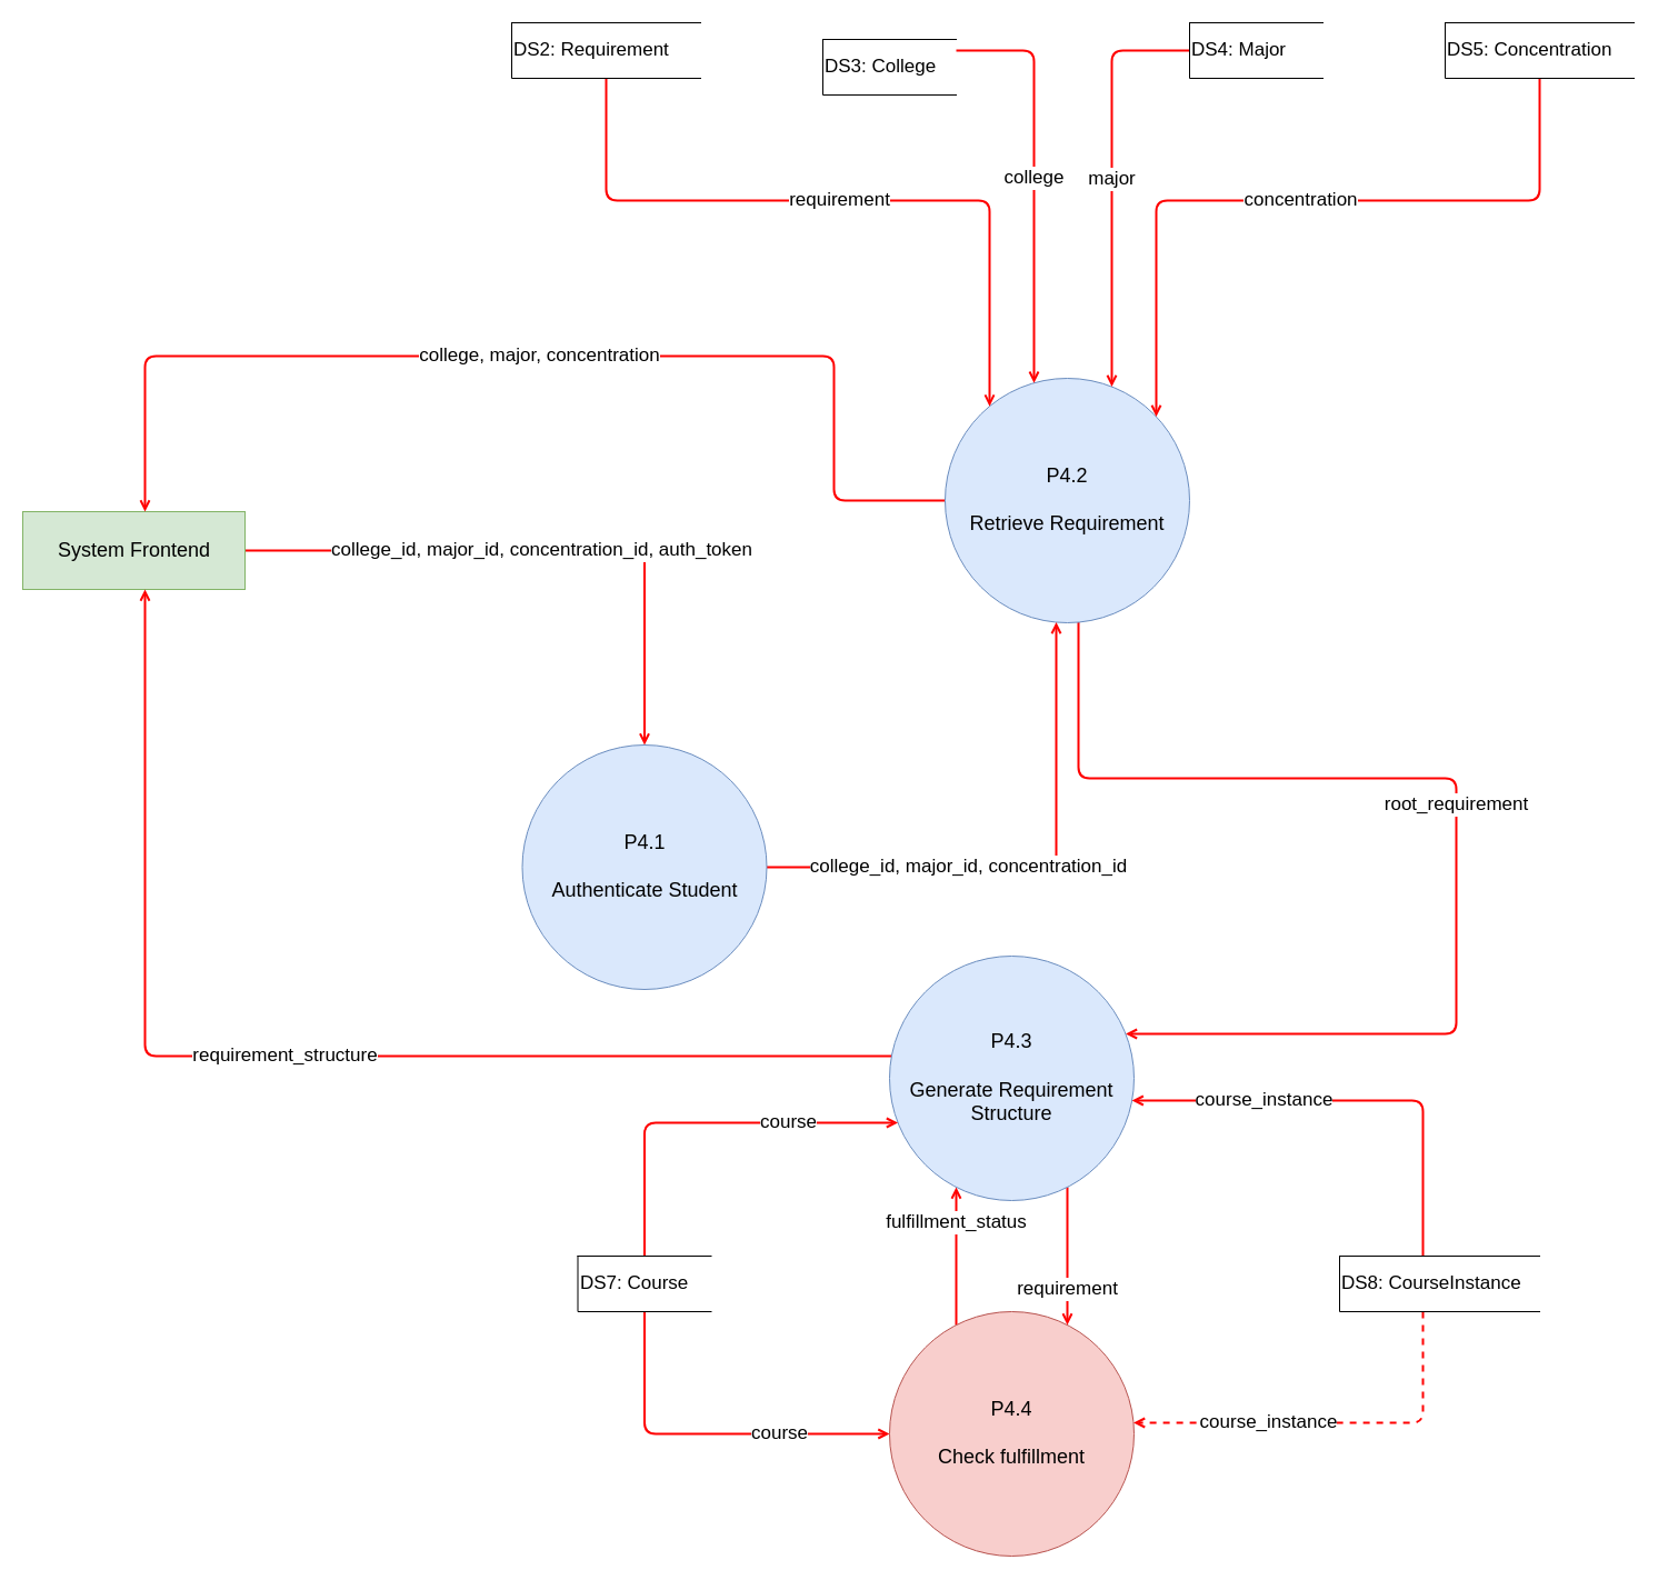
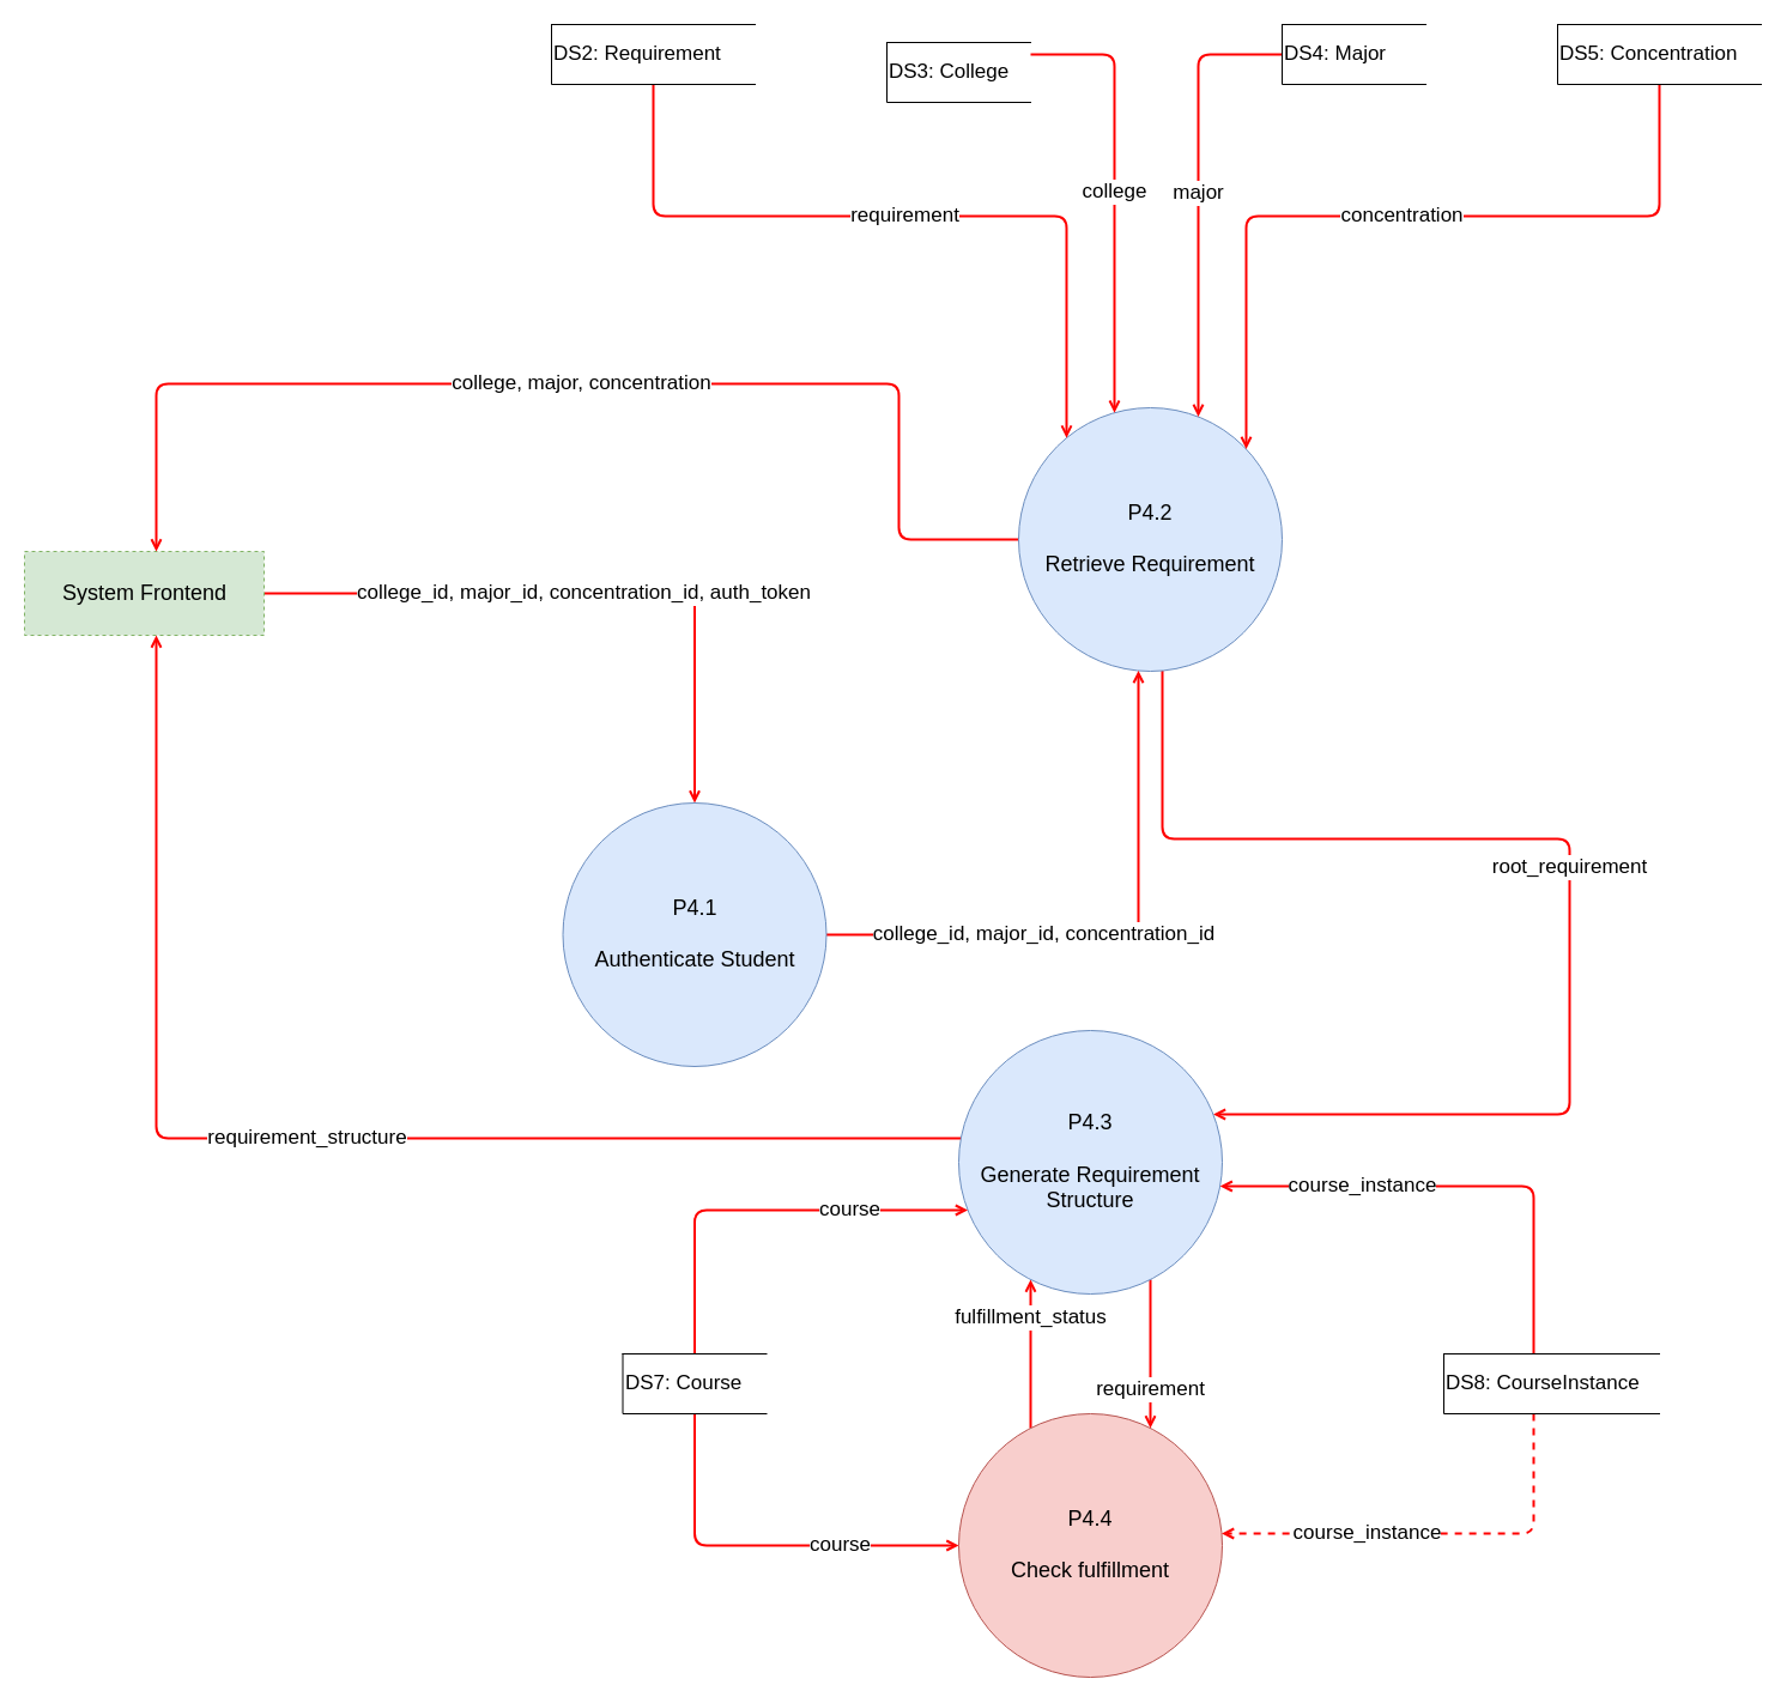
  <mxCell id="0" />
  <mxCell id="1" parent="0" />
  <mxCell id="2" value="college_id, major_id, concentration_id, auth_token" style="edgeStyle=orthogonalEdgeStyle;rounded=1;jumpStyle=arc;orthogonalLoop=1;jettySize=auto;html=1;endArrow=open;endFill=0;strokeColor=#FF0000;strokeWidth=2;fontSize=17;fontColor=#000000;" edge="1" parent="1" source="3" target="16"><mxGeometry relative="1" as="geometry"><mxPoint x="450" y="500" as="targetPoint" /></mxGeometry></mxCell>
- <mxCell id="3" value="System Frontend" style="html=1;dashed=0;whitespace=wrap;fillColor=#d5e8d4;strokeColor=#82b366;fontSize=18;" vertex="1" parent="1"><mxGeometry x="20" y="460" width="200" height="70" as="geometry" /></mxCell>
+ <mxCell id="3" value="System Frontend" style="html=1;dashed=1;whitespace=wrap;fillColor=#d5e8d4;strokeColor=#82b366;fontSize=18;" vertex="1" parent="1"><mxGeometry x="20" y="460" width="200" height="70" as="geometry" /></mxCell>
  <mxCell id="4" value="root_requirement" style="edgeStyle=orthogonalEdgeStyle;rounded=1;jumpStyle=arc;orthogonalLoop=1;jettySize=auto;html=1;endArrow=open;endFill=0;strokeColor=#FF0000;strokeWidth=2;fontSize=17;fontColor=#000000;" edge="1" parent="1" source="6" target="21"><mxGeometry relative="1" as="geometry"><mxPoint y="630" as="targetPoint" x="1620" /><Array as="points"><mxPoint x="970" y="700" /><mxPoint x="1310" y="700" /><mxPoint x="1310" y="930" /></Array></mxGeometry></mxCell>
  <mxCell id="5" value="college, major, concentration" style="edgeStyle=orthogonalEdgeStyle;rounded=1;jumpStyle=arc;orthogonalLoop=1;jettySize=auto;html=1;endArrow=open;endFill=0;strokeColor=#FF0000;strokeWidth=2;fontSize=17;fontColor=#000000;" edge="1" parent="1" source="6" target="3"><mxGeometry relative="1" as="geometry"><Array as="points"><mxPoint x="750" y="450" /><mxPoint x="750" y="320" /><mxPoint x="130" y="320" /></Array></mxGeometry></mxCell>
  <mxCell id="6" value="P4.2&lt;br&gt;&lt;br&gt;Retrieve Requirement" style="shape=ellipse;html=1;dashed=0;whitespace=wrap;aspect=fixed;perimeter=ellipsePerimeter;fillColor=#dae8fc;strokeColor=#6c8ebf;fontSize=18;whiteSpace=wrap;" vertex="1" parent="1"><mxGeometry x="850" y="340" width="220" height="220" as="geometry" /></mxCell>
  <mxCell id="7" value="college" style="edgeStyle=orthogonalEdgeStyle;rounded=1;jumpStyle=arc;orthogonalLoop=1;jettySize=auto;html=1;endArrow=open;endFill=0;strokeColor=#FF0000;strokeWidth=2;fontSize=17;fontColor=#000000;" edge="1" parent="1" source="8" target="6"><mxGeometry relative="1" as="geometry"><Array as="points"><mxPoint x="930" y="45" /></Array></mxGeometry></mxCell>
  <mxCell id="8" value="&lt;font color=&quot;#000000&quot; style=&quot;font-size: 17px&quot;&gt;DS3: College&lt;/font&gt;" style="html=1;dashed=0;whitespace=wrap;shape=partialRectangle;right=0;fillColor=none;fontColor=#FF0000;align=left;fontSize=17;" vertex="1" parent="1"><mxGeometry x="740" y="35" width="120" height="50" as="geometry" /></mxCell>
  <mxCell id="9" value="major" style="edgeStyle=orthogonalEdgeStyle;rounded=1;jumpStyle=arc;orthogonalLoop=1;jettySize=auto;html=1;endArrow=open;endFill=0;strokeColor=#FF0000;strokeWidth=2;fontSize=17;fontColor=#000000;" edge="1" parent="1" source="10" target="6"><mxGeometry relative="1" as="geometry"><Array as="points"><mxPoint x="1000" y="45" /></Array></mxGeometry></mxCell>
  <mxCell id="10" value="&lt;font color=&quot;#000000&quot; style=&quot;font-size: 17px&quot;&gt;DS4: Major&lt;/font&gt;" style="html=1;dashed=0;whitespace=wrap;shape=partialRectangle;right=0;fillColor=none;fontColor=#FF0000;align=left;fontSize=17;" vertex="1" parent="1"><mxGeometry x="1070" y="20" width="120" height="50" as="geometry" /></mxCell>
  <mxCell id="11" value="concentration" style="edgeStyle=orthogonalEdgeStyle;rounded=1;jumpStyle=arc;orthogonalLoop=1;jettySize=auto;html=1;endArrow=open;endFill=0;strokeColor=#FF0000;strokeWidth=2;fontSize=17;fontColor=#000000;" edge="1" parent="1" source="12" target="6"><mxGeometry relative="1" as="geometry"><Array as="points"><mxPoint x="1385" y="180" /><mxPoint x="1040" y="180" /></Array></mxGeometry></mxCell>
  <mxCell id="12" value="&lt;font color=&quot;#000000&quot; style=&quot;font-size: 17px&quot;&gt;DS5: Concentration&lt;/font&gt;" style="html=1;dashed=0;whitespace=wrap;shape=partialRectangle;right=0;fillColor=none;fontColor=#FF0000;align=left;fontSize=17;" vertex="1" parent="1"><mxGeometry x="1300" y="20" width="170" height="50" as="geometry" /></mxCell>
  <mxCell id="13" value="requirement" style="edgeStyle=orthogonalEdgeStyle;rounded=1;jumpStyle=arc;orthogonalLoop=1;jettySize=auto;html=1;endArrow=open;endFill=0;strokeColor=#FF0000;strokeWidth=2;fontSize=17;fontColor=#000000;" edge="1" parent="1" source="14" target="6"><mxGeometry relative="1" as="geometry"><Array as="points"><mxPoint x="545" y="180" /><mxPoint x="890" y="180" /></Array></mxGeometry></mxCell>
  <mxCell id="14" value="&lt;font color=&quot;#000000&quot; style=&quot;font-size: 17px&quot;&gt;DS2: Requirement&lt;/font&gt;" style="html=1;dashed=0;whitespace=wrap;shape=partialRectangle;right=0;fillColor=none;fontColor=#FF0000;align=left;fontSize=17;" vertex="1" parent="1"><mxGeometry x="460" y="20" width="170" height="50" as="geometry" /></mxCell>
  <mxCell id="15" value="college_id, major_id, concentration_id" style="edgeStyle=orthogonalEdgeStyle;rounded=1;jumpStyle=arc;orthogonalLoop=1;jettySize=auto;html=1;endArrow=open;endFill=0;strokeColor=#FF0000;strokeWidth=2;fontSize=17;fontColor=#000000;" edge="1" parent="1" source="16" target="6"><mxGeometry x="-0.249" relative="1" as="geometry"><Array as="points"><mxPoint x="950" y="780" /></Array><mxPoint as="offset" /></mxGeometry></mxCell>
  <mxCell id="16" value="P4.1&lt;br&gt;&lt;br&gt;Authenticate Student" style="shape=ellipse;html=1;dashed=0;whitespace=wrap;aspect=fixed;perimeter=ellipsePerimeter;fillColor=#dae8fc;strokeColor=#6c8ebf;fontSize=18;whiteSpace=wrap;" vertex="1" parent="1"><mxGeometry x="469.5" y="670" width="220" height="220" as="geometry" /></mxCell>
  <mxCell id="17" value="fulfillment_status" style="edgeStyle=orthogonalEdgeStyle;rounded=1;jumpStyle=arc;orthogonalLoop=1;jettySize=auto;html=1;endArrow=open;endFill=0;strokeColor=#FF0000;strokeWidth=2;fontSize=17;fontColor=#000000;" edge="1" parent="1" source="18" target="21"><mxGeometry x="0.482" relative="1" as="geometry"><Array as="points"><mxPoint x="860" y="1150" /><mxPoint x="860" y="1150" /></Array><mxPoint as="offset" /></mxGeometry></mxCell>
  <mxCell id="18" value="P4.4&lt;br&gt;&lt;br&gt;Check fulfillment" style="shape=ellipse;html=1;dashed=0;whitespace=wrap;aspect=fixed;perimeter=ellipsePerimeter;fillColor=#f8cecc;strokeColor=#b85450;fontSize=18;whiteSpace=wrap;" vertex="1" parent="1"><mxGeometry x="800" y="1180" width="220" height="220" as="geometry" /></mxCell>
  <mxCell id="19" value="requirement" style="edgeStyle=orthogonalEdgeStyle;rounded=1;jumpStyle=arc;orthogonalLoop=1;jettySize=auto;html=1;endArrow=open;endFill=0;strokeColor=#FF0000;strokeWidth=2;fontSize=17;fontColor=#000000;" edge="1" parent="1" source="21" target="18"><mxGeometry x="0.485" relative="1" as="geometry"><Array as="points"><mxPoint x="960" y="1140" /><mxPoint x="960" y="1140" /></Array><mxPoint as="offset" /></mxGeometry></mxCell>
  <mxCell id="20" value="requirement_structure" style="edgeStyle=orthogonalEdgeStyle;rounded=1;jumpStyle=arc;orthogonalLoop=1;jettySize=auto;html=1;endArrow=open;endFill=0;strokeColor=#FF0000;strokeWidth=2;fontSize=17;fontColor=#000000;" edge="1" parent="1" source="21" target="3"><mxGeometry relative="1" as="geometry"><Array as="points"><mxPoint x="130" y="950" /></Array></mxGeometry></mxCell>
  <mxCell id="21" value="P4.3&lt;br&gt;&lt;br&gt;Generate Requirement Structure" style="shape=ellipse;html=1;dashed=0;whitespace=wrap;aspect=fixed;perimeter=ellipsePerimeter;fillColor=#dae8fc;strokeColor=#6c8ebf;fontSize=18;whiteSpace=wrap;" vertex="1" parent="1"><mxGeometry x="800" y="860" width="220" height="220" as="geometry" /></mxCell>
  <mxCell id="22" value="course" style="edgeStyle=orthogonalEdgeStyle;rounded=1;jumpStyle=arc;orthogonalLoop=1;jettySize=auto;html=1;endArrow=open;endFill=0;strokeColor=#FF0000;strokeWidth=2;fontSize=17;fontColor=#000000;" edge="1" parent="1" source="24" target="21"><mxGeometry x="0.438" relative="1" as="geometry"><Array as="points"><mxPoint x="580" y="1010" /></Array><mxPoint x="-1" as="offset" /></mxGeometry></mxCell>
  <mxCell id="23" value="course" style="edgeStyle=orthogonalEdgeStyle;rounded=1;jumpStyle=arc;orthogonalLoop=1;jettySize=auto;html=1;endArrow=open;endFill=0;strokeColor=#FF0000;strokeWidth=2;fontSize=17;fontColor=#000000;" edge="1" parent="1" source="24" target="18"><mxGeometry x="0.396" relative="1" as="geometry"><Array as="points"><mxPoint x="579" y="1290" /></Array><mxPoint as="offset" /></mxGeometry></mxCell>
  <mxCell id="24" value="&lt;font color=&quot;#000000&quot; style=&quot;font-size: 17px&quot;&gt;DS7: Course&lt;/font&gt;" style="html=1;dashed=0;whitespace=wrap;shape=partialRectangle;right=0;fillColor=none;fontColor=#FF0000;align=left;fontSize=17;" vertex="1" parent="1"><mxGeometry x="519.5" y="1130" width="120" height="50" as="geometry" /></mxCell>
  <mxCell id="25" value="course_instance" style="edgeStyle=orthogonalEdgeStyle;rounded=1;jumpStyle=arc;orthogonalLoop=1;jettySize=auto;html=1;endArrow=open;endFill=0;strokeColor=#FF0000;strokeWidth=2;fontSize=17;fontColor=#000000;dashed=1;" edge="1" parent="1" source="27" target="18"><mxGeometry x="0.324" relative="1" as="geometry"><Array as="points"><mxPoint x="1280" y="1280" /></Array><mxPoint as="offset" /></mxGeometry></mxCell>
  <mxCell id="26" value="course_instance" style="edgeStyle=orthogonalEdgeStyle;rounded=1;jumpStyle=arc;orthogonalLoop=1;jettySize=auto;html=1;endArrow=open;endFill=0;strokeColor=#FF0000;strokeWidth=2;fontSize=17;fontColor=#000000;" edge="1" parent="1" source="27" target="21"><mxGeometry x="0.407" relative="1" as="geometry"><Array as="points"><mxPoint x="1280" y="990" /></Array><mxPoint as="offset" /></mxGeometry></mxCell>
  <mxCell id="27" value="&lt;font color=&quot;#000000&quot; style=&quot;font-size: 17px&quot;&gt;DS8: CourseInstance&lt;/font&gt;" style="html=1;dashed=0;whitespace=wrap;shape=partialRectangle;right=0;fillColor=none;fontColor=#FF0000;align=left;fontSize=17;" vertex="1" parent="1"><mxGeometry x="1205" y="1130" width="180" height="50" as="geometry" /></mxCell>
